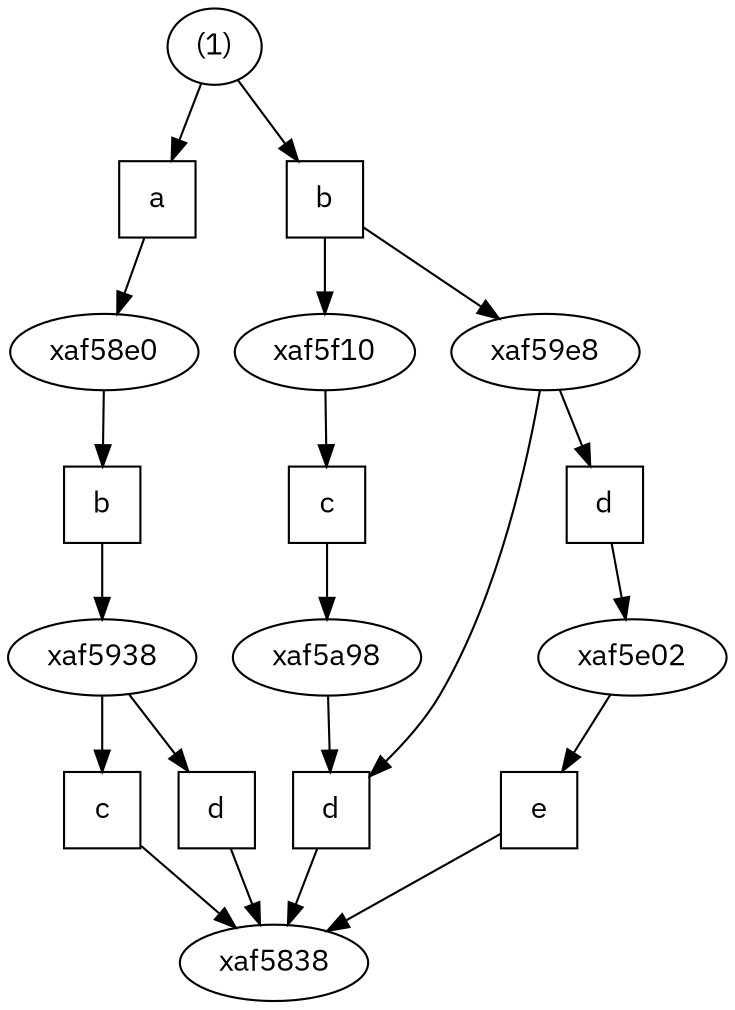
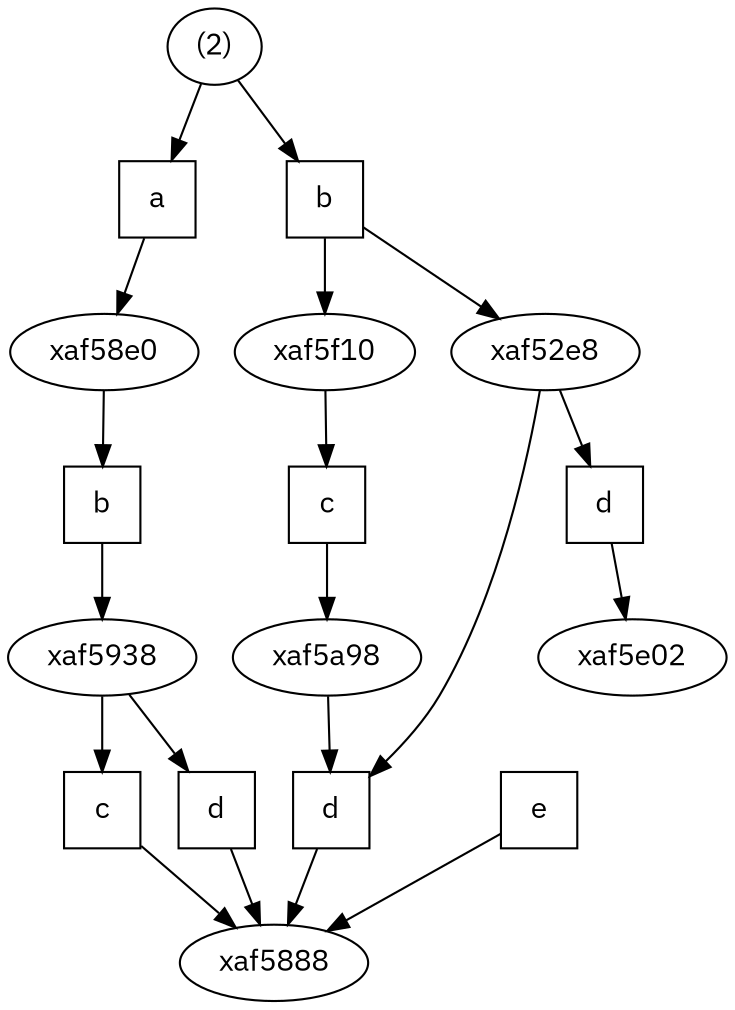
  digraph {
    fontname="IBM Plex Sans"
    node [fontname="IBM Plex Sans" shape=box]
    edge [fontname="IBM Plex Sans"]
    n1 [label=a width=0.5]
    xaf58e0 [width=0.5 shape=""]
    n3 [label=b width=0.5]
    xaf5938 [width=0.5 shape=""]
    n5 [label=c width=0.5]
    n6 [label=d width=0.5]
    n7 [label=b width=0.5]
    xaf5f10 [width=0.5 shape=""]
-   xaf59e8 [width=0.5 shape=""]
+   xaf59e8 [width=0.5 label=xaf52e8 shape=""]
    n10 [label=c width=0.5]
    n11 [label=d width=0.5]
    n12 [label=d width=0.5]
-   xaf5888 [width=0.5 label=xaf5838 shape=""]
+   xaf5888 [width=0.5 shape=""]
    xaf5a98 [width=0.5 shape=""]
    n15 [label=xaf5e02 width=0.5 shape=""]
    n16 [label=e width=0.5]
-   n17 [label="(1)" width=0.5 shape=""]
+   n17 [label="(2)" width=0.5 shape=""]
    n1 -> xaf58e0
    xaf58e0 -> n3
    n3 -> xaf5938
    xaf5938 -> n5
    xaf5938 -> n6
    n5 -> xaf5888
    n6 -> xaf5888
    n7 -> xaf5f10
    n7 -> xaf59e8
    xaf5f10 -> n10
    xaf59e8 -> n11
    xaf59e8 -> n12
    n10 -> xaf5a98
    n11 -> n15
    n12 -> xaf5888
    xaf5a98 -> n12
-   n15 -> n16
    n16 -> xaf5888
    n17 -> n1
    n17 -> n7
  }
